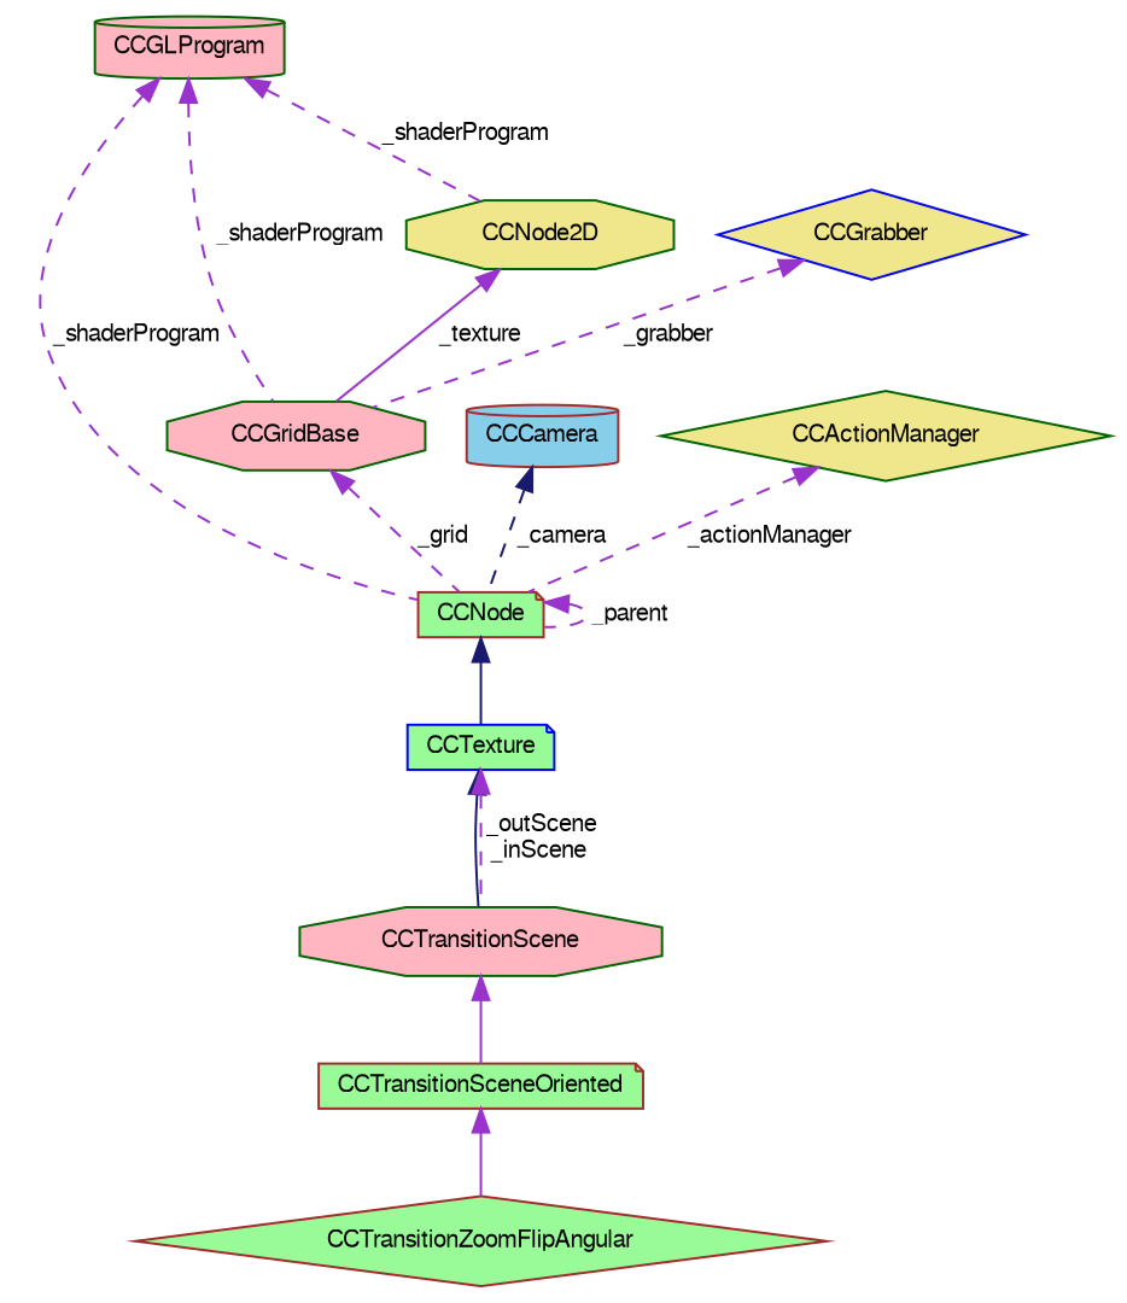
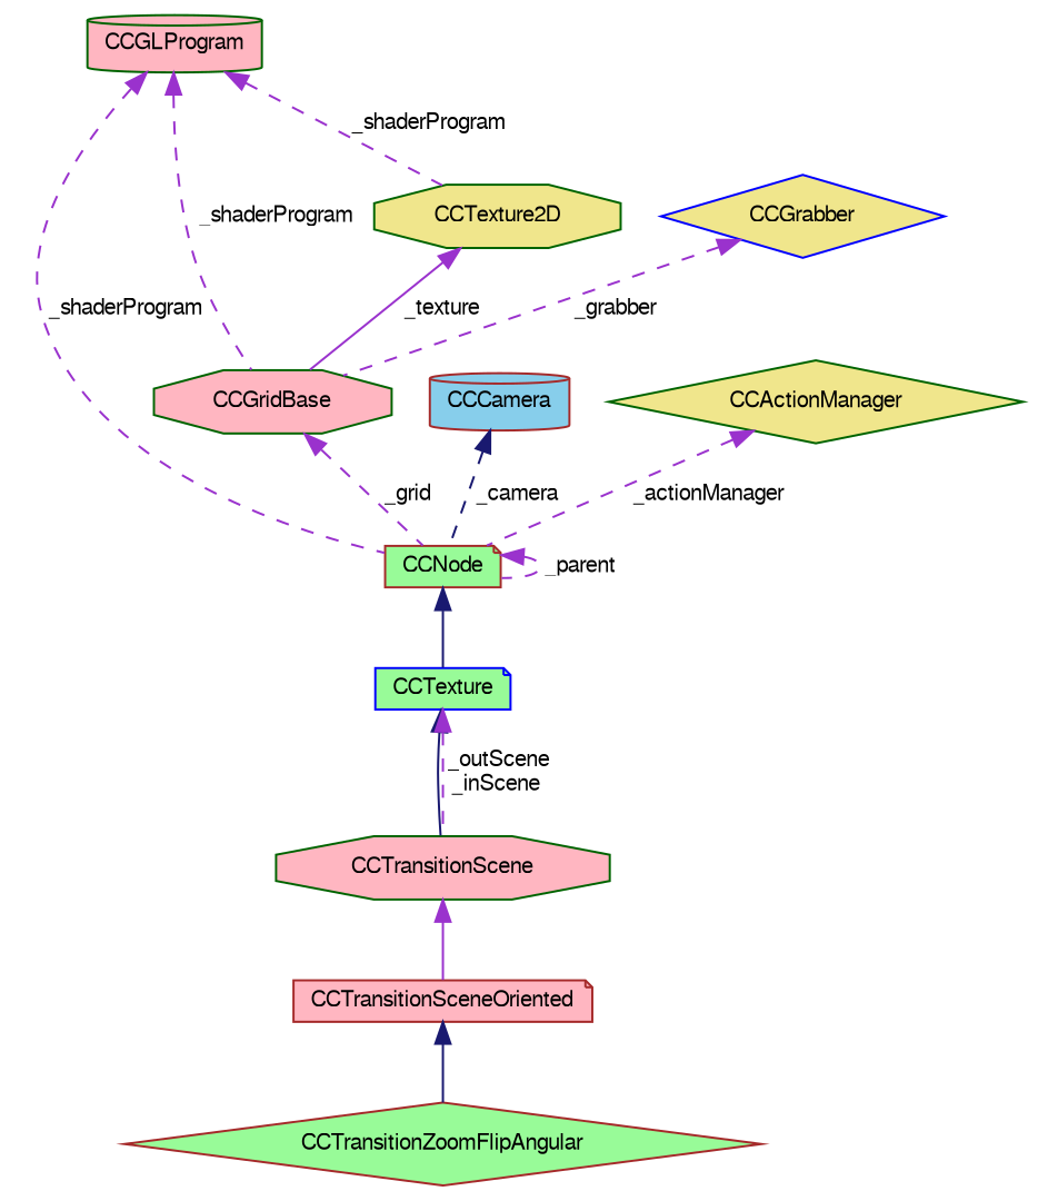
  digraph {
    node [color=darkgreen fillcolor=lightpink fontname=FreeSans fontsize=10 shape=diamond style=filled]
    edge [color=darkorchid3 dir=back fontname=FreeSans fontsize=10 labelfontname=FreeSans labelfontsize=10 style=dashed]
    n1 [color=brown fillcolor=palegreen fontcolor=black height=0.2 label=CCTransitionZoomFlipAngular width=0.4]
-   n2 [color=brown fillcolor=palegreen height=0.2 label=CCTransitionSceneOriented shape=note width=0.4]
+   n2 [color=brown height=0.2 label=CCTransitionSceneOriented shape=note width=0.4]
    n3 [height=0.2 label=CCTransitionScene shape=octagon width=0.4]
    n4 [color=blue fillcolor=palegreen height=0.2 label=CCTexture shape=note width=0.4]
    n5 [color=brown fillcolor=palegreen height=0.2 label=CCNode shape=note width=0.4]
    n6 [height=0.2 label=CCGridBase shape=octagon width=0.4]
    n7 [color=blue fillcolor=khaki height=0.2 label=CCGrabber width=0.4]
-   n8 [fillcolor=khaki height=0.2 label=CCNode2D shape=octagon width=0.4]
+   n8 [fillcolor=khaki height=0.2 label=CCTexture2D shape=octagon width=0.4]
    n9 [height=0.2 label=CCGLProgram shape=cylinder width=0.4]
    n10 [color=brown fillcolor=skyblue height=0.2 label=CCCamera shape=cylinder width=0.4]
    n11 [fillcolor=khaki height=0.2 label=CCActionManager width=0.4]
-   n2 -> n1 [style=solid]
+   n2 -> n1 [color=midnightblue style=solid]
    n3 -> n2 [style=solid]
    n4 -> n3 [color=midnightblue style=solid]
    n4 -> n3 [label=" _outScene\n_inScene"]
    n5 -> n4 [color=midnightblue style=solid]
    n5 -> n5 [label=" _parent"]
    n6 -> n5 [label=" _grid"]
    n7 -> n6 [label=" _grabber"]
    n8 -> n6 [label=" _texture" style=solid]
    n9 -> n5 [label=" _shaderProgram"]
    n9 -> n6 [label=" _shaderProgram"]
    n9 -> n8 [label=" _shaderProgram"]
    n10 -> n5 [color=midnightblue label=" _camera"]
    n11 -> n5 [label=" _actionManager"]
  }
